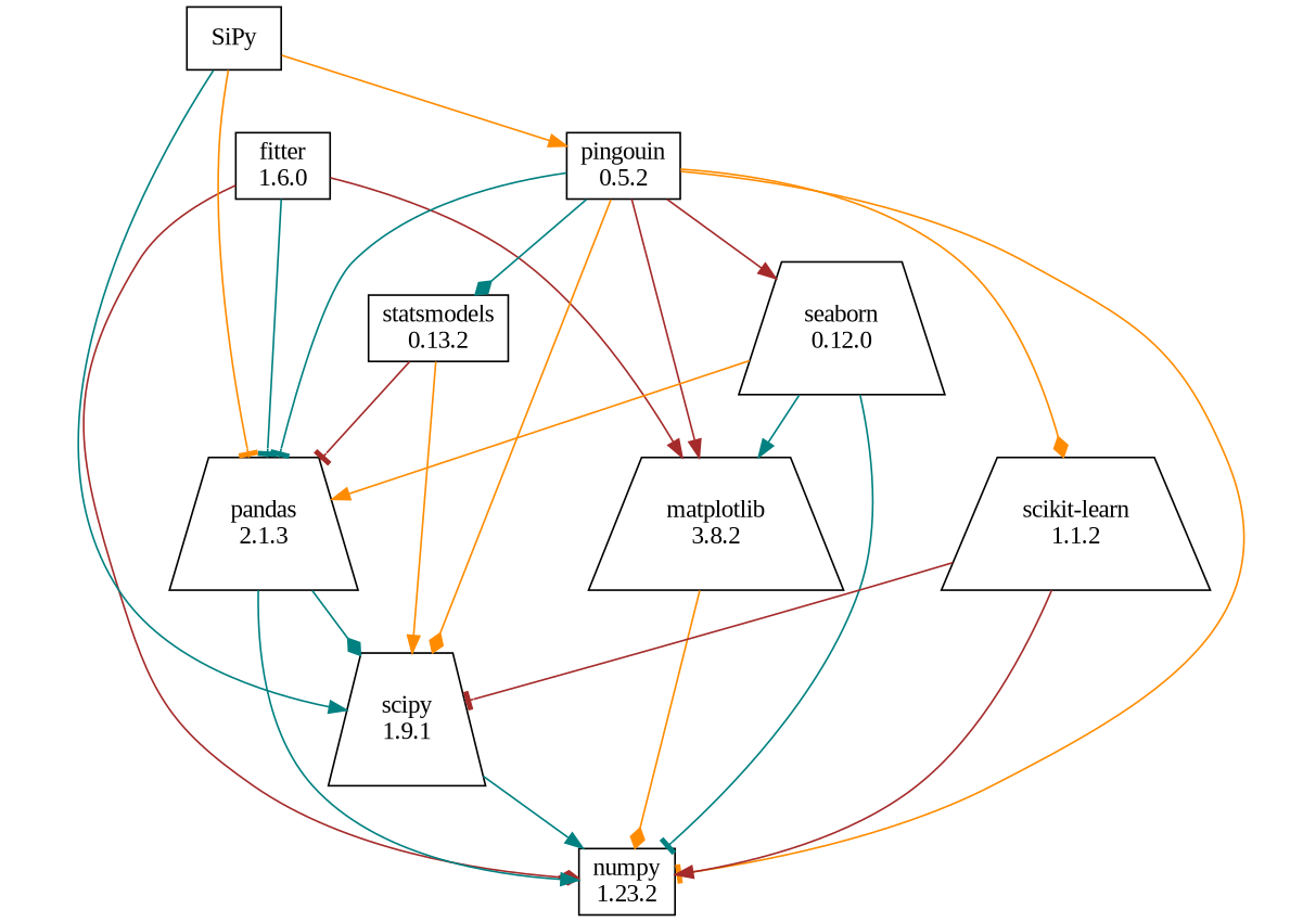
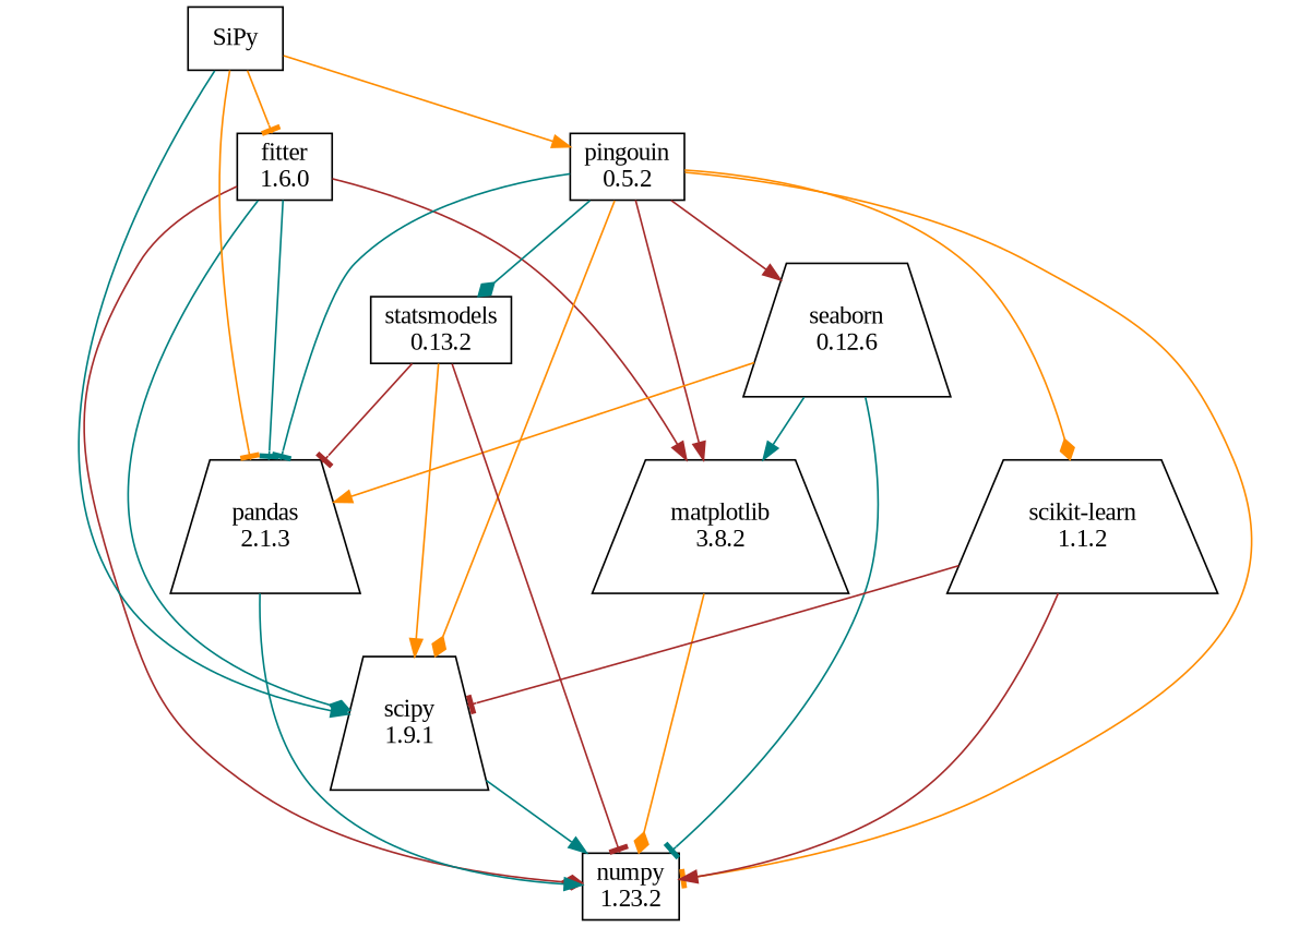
  digraph {
    fontname="Liberation Serif"
    node [fontname="Liberation Serif" shape=box]
    edge [arrowhead=normal color=teal fontname="Liberation Serif"]
    n1 [label="fitter\n1.6.0"]
    SiPy
    n3 [label="pandas\n2.1.3" shape=trapezium]
    n4 [label="pingouin\n0.5.2"]
    n5 [label="scipy\n1.9.1" shape=trapezium]
    n6 [label="matplotlib\n3.8.2" shape=trapezium]
    n7 [label="numpy\n1.23.2"]
-   n8 [label="seaborn\n0.12.0" shape=trapezium]
+   n8 [label="seaborn\n0.12.6" shape=trapezium]
    n9 [label="scikit-learn\n1.1.2" shape=trapezium]
    n10 [label="statsmodels\n0.13.2"]
    n1 -> n3 [arrowhead=tee]
-   n3 -> n5 [arrowhead=diamond]
+   n1 -> n5 [arrowhead=diamond]
    n1 -> n6 [color=brown]
    n1 -> n7 [arrowhead=diamond color=brown]
+   SiPy -> n1 [arrowhead=tee color=darkorange]
    SiPy -> n3 [arrowhead=tee color=darkorange]
    SiPy -> n4 [color=darkorange]
    SiPy -> n5
    n3 -> n7
    n4 -> n3 [arrowhead=tee]
    n4 -> n5 [arrowhead=diamond color=darkorange]
    n4 -> n6 [color=brown]
    n4 -> n7 [arrowhead=tee color=darkorange]
    n4 -> n8 [color=brown]
    n4 -> n9 [arrowhead=diamond color=darkorange]
    n4 -> n10 [arrowhead=diamond]
    n5 -> n7
    n6 -> n7 [arrowhead=diamond color=darkorange]
    n8 -> n3 [color=darkorange]
    n8 -> n6
    n8 -> n7 [arrowhead=tee]
    n9 -> n5 [arrowhead=tee color=brown]
    n9 -> n7 [color=brown]
    n10 -> n3 [arrowhead=tee color=brown]
    n10 -> n5 [color=darkorange]
+   n10 -> n7 [arrowhead=tee color=brown]
  }
